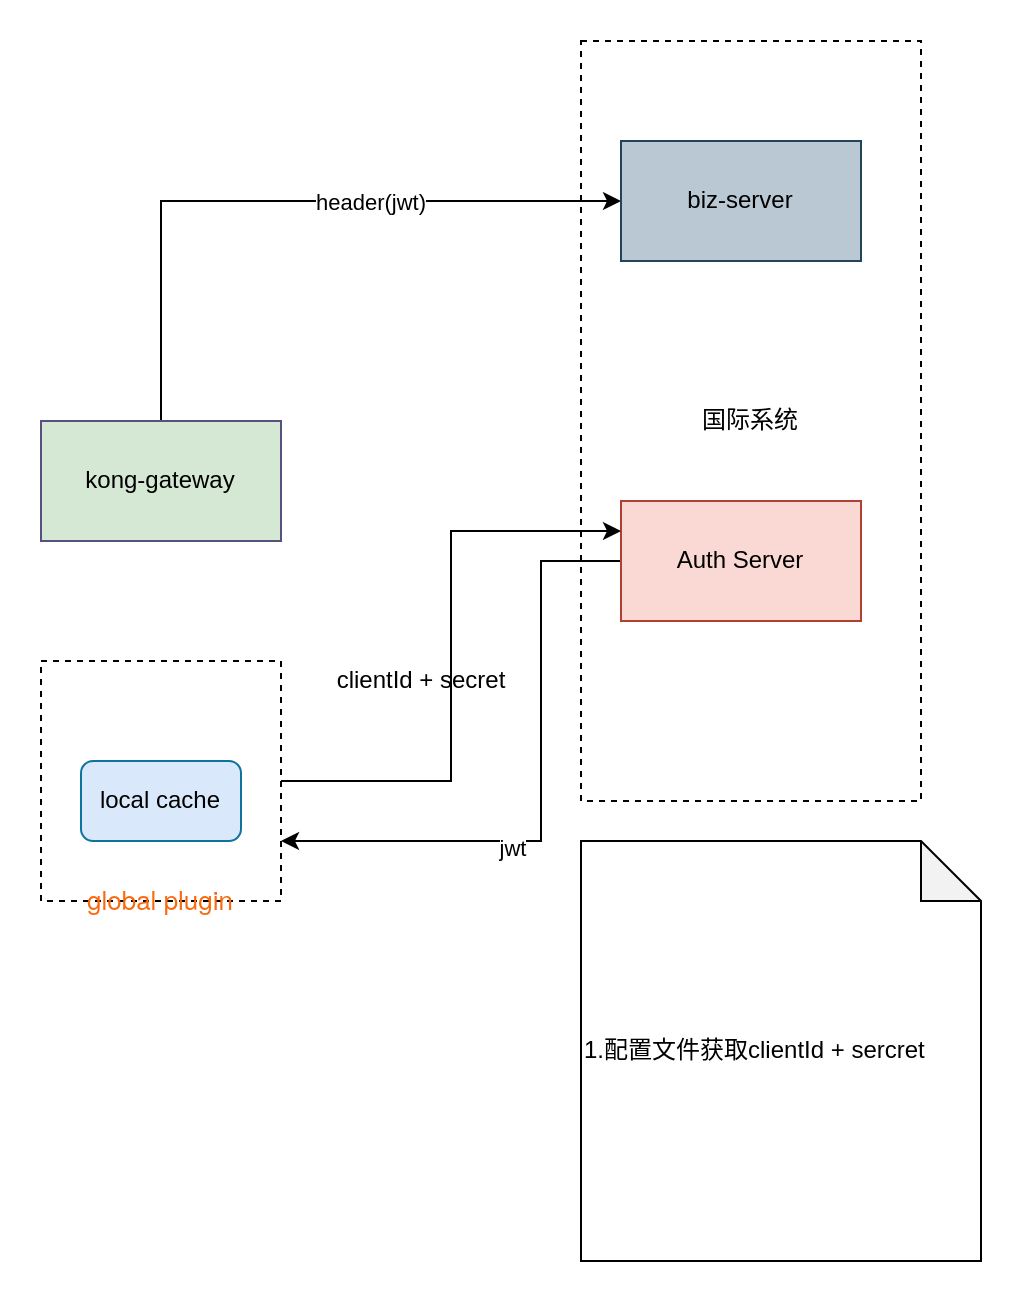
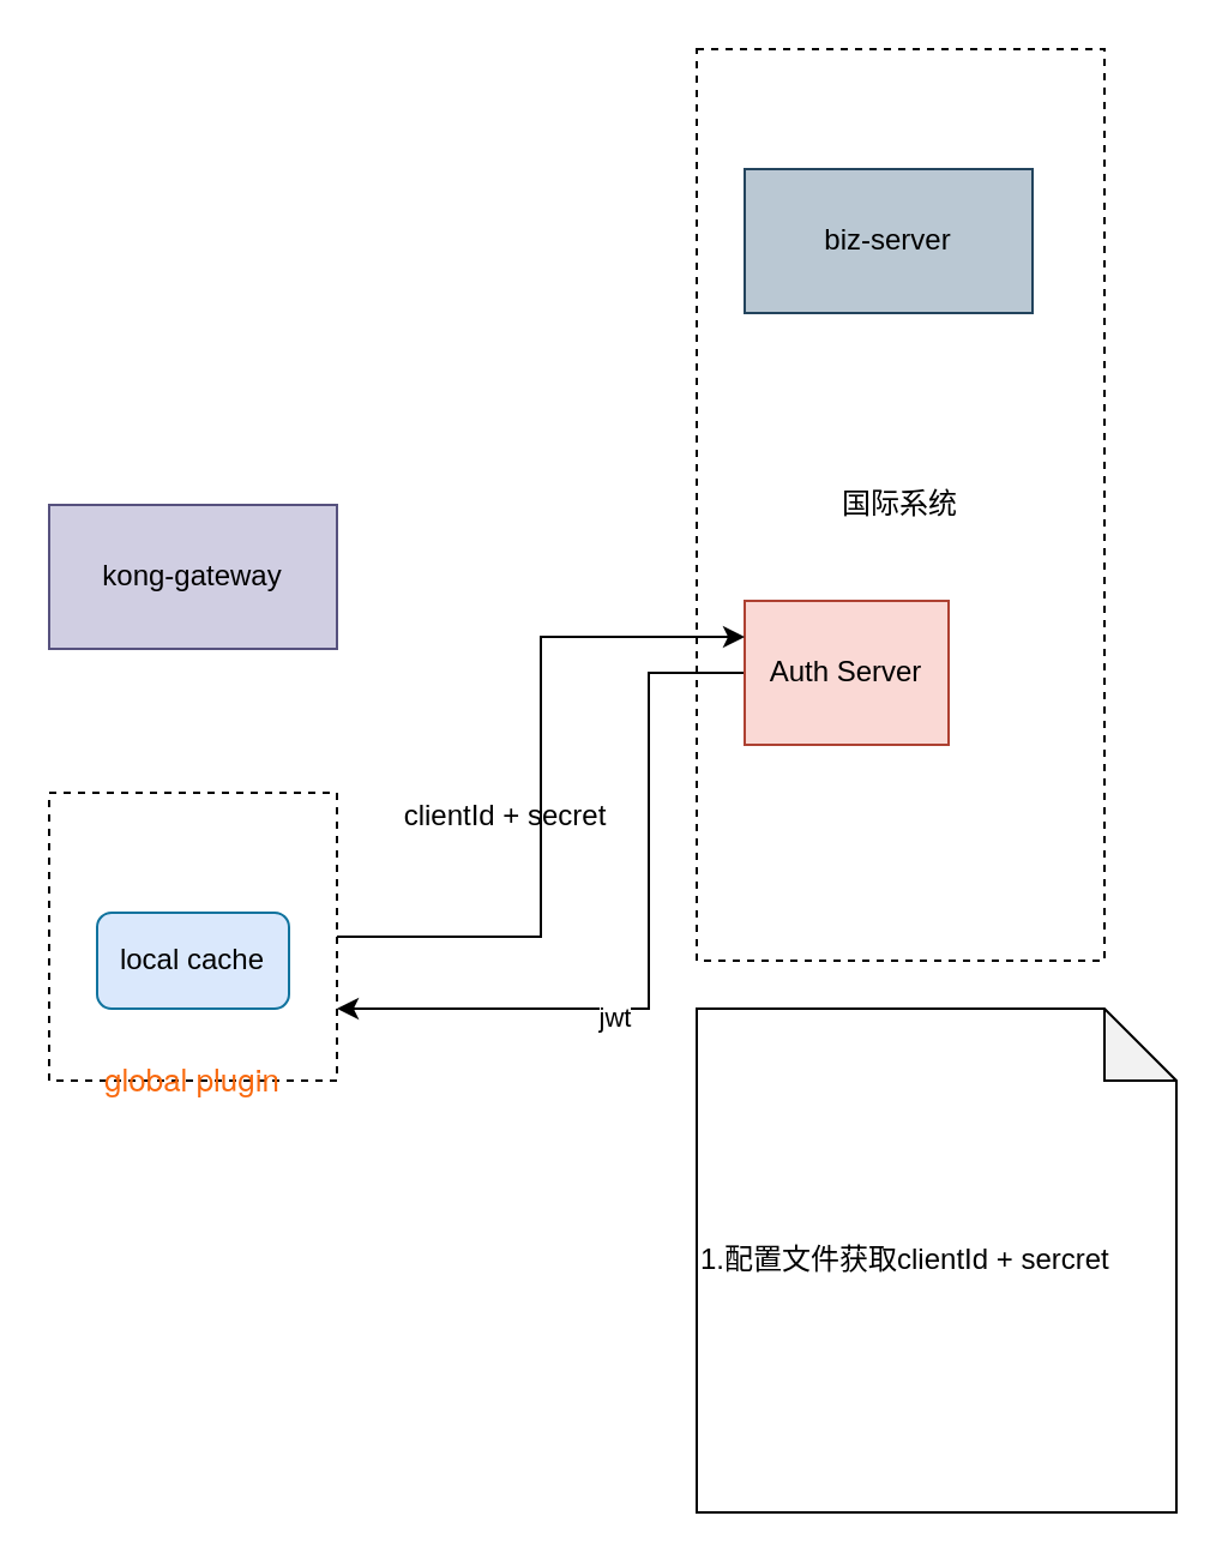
  <mxCell id="0" />
  <mxCell id="1" parent="0" />
  <mxCell id="2" value="" style="rounded=0;whiteSpace=wrap;html=1;fillColor=none;dashed=1;" vertex="1" parent="1"><mxGeometry x="20" y="330" width="120" height="120" as="geometry" /></mxCell>
  <mxCell id="3" style="edgeStyle=orthogonalEdgeStyle;rounded=0;orthogonalLoop=1;jettySize=auto;html=1;exitX=0;exitY=0.5;exitDx=0;exitDy=0;entryX=1;entryY=0.75;entryDx=0;entryDy=0;" edge="1" parent="1" source="5" target="2"><mxGeometry relative="1" as="geometry"><Array as="points"><mxPoint x="270" y="280" /><mxPoint x="270" y="420" /></Array></mxGeometry></mxCell>
  <mxCell id="4" value="jwt" style="edgeLabel;html=1;align=center;verticalAlign=middle;resizable=0;points=[];" vertex="1" connectable="0" parent="3"><mxGeometry x="0.259" y="3" relative="1" as="geometry"><mxPoint as="offset" /></mxGeometry></mxCell>
- <mxCell id="5" value="Auth Server" style="rounded=0;whiteSpace=wrap;html=1;fillColor=#fad9d5;strokeColor=#ae4132;" vertex="1" parent="1"><mxGeometry x="310" y="250" width="120" height="60" as="geometry" /></mxCell>
- <mxCell id="6" style="edgeStyle=orthogonalEdgeStyle;rounded=0;orthogonalLoop=1;jettySize=auto;html=1;exitX=0.5;exitY=0;exitDx=0;exitDy=0;entryX=0;entryY=0.5;entryDx=0;entryDy=0;" edge="1" parent="1" source="8" target="11"><mxGeometry relative="1" as="geometry" /></mxCell>
- <mxCell id="7" value="header(jwt)" style="edgeLabel;html=1;align=center;verticalAlign=middle;resizable=0;points=[];" vertex="1" connectable="0" parent="6"><mxGeometry x="0.257" relative="1" as="geometry"><mxPoint as="offset" /></mxGeometry></mxCell>
- <mxCell id="8" value="kong-gateway" style="rounded=0;whiteSpace=wrap;html=1;fillColor=#d5e8d4;strokeColor=#56517e;" vertex="1" parent="1"><mxGeometry x="20" y="210" width="120" height="60" as="geometry" /></mxCell>
+ <mxCell id="5" value="Auth Server" style="rounded=0;whiteSpace=wrap;html=1;fillColor=#fad9d5;strokeColor=#ae4132;" vertex="1" parent="1"><mxGeometry x="310" y="250" width="85" height="60" as="geometry" /></mxCell>
+ <mxCell id="8" value="kong-gateway" style="rounded=0;whiteSpace=wrap;html=1;fillColor=#d0cee2;strokeColor=#56517e;" vertex="1" parent="1"><mxGeometry x="20" y="210" width="120" height="60" as="geometry" /></mxCell>
  <mxCell id="9" value="clientId + secret" style="text;html=1;align=center;verticalAlign=middle;resizable=0;points=[];autosize=1;" vertex="1" parent="1"><mxGeometry x="160" y="330" width="100" height="20" as="geometry" /></mxCell>
  <mxCell id="10" value="local cache" style="rounded=1;whiteSpace=wrap;html=1;fillColor=#dae8fc;strokeColor=#10739e;" vertex="1" parent="1"><mxGeometry x="40" y="380" width="80" height="40" as="geometry" /></mxCell>
  <mxCell id="11" value="biz-server" style="rounded=0;whiteSpace=wrap;html=1;fillColor=#bac8d3;strokeColor=#23445d;" vertex="1" parent="1"><mxGeometry x="310" y="70" width="120" height="60" as="geometry" /></mxCell>
  <mxCell id="12" value="1.配置文件获取clientId + sercret" style="shape=note;whiteSpace=wrap;html=1;backgroundOutline=1;darkOpacity=0.05;align=left;" vertex="1" parent="1"><mxGeometry x="290" y="420" width="200" height="210" as="geometry" /></mxCell>
  <mxCell id="13" style="edgeStyle=orthogonalEdgeStyle;rounded=0;orthogonalLoop=1;jettySize=auto;html=1;entryX=0;entryY=0.25;entryDx=0;entryDy=0;" edge="1" parent="1" source="2" target="5"><mxGeometry relative="1" as="geometry" /></mxCell>
  <mxCell id="14" value="&lt;span class=&quot;dictBing-SentenceItem_HL&quot; style=&quot;color: rgb(249 , 105 , 14) ; font-family: &amp;#34;helvetica neue&amp;#34; , &amp;#34;helvetica&amp;#34; , &amp;#34;arial&amp;#34; , &amp;#34;hiragino sans gb&amp;#34; , &amp;#34;hiragino sans gb w3&amp;#34; , &amp;#34;microsoft yahei ui&amp;#34; , &amp;#34;microsoft yahei&amp;#34; , sans-serif ; font-size: 13px ; text-align: left&quot;&gt;global&lt;/span&gt;&lt;span class=&quot;client_sen_word&quot; style=&quot;color: rgb(51 , 51 , 51) ; font-family: &amp;#34;helvetica neue&amp;#34; , &amp;#34;helvetica&amp;#34; , &amp;#34;arial&amp;#34; , &amp;#34;hiragino sans gb&amp;#34; , &amp;#34;hiragino sans gb w3&amp;#34; , &amp;#34;microsoft yahei ui&amp;#34; , &amp;#34;microsoft yahei&amp;#34; , sans-serif ; font-size: 13px ; text-align: left&quot;&gt;&amp;nbsp;&lt;/span&gt;&lt;span class=&quot;dictBing-SentenceItem_HL&quot; style=&quot;color: rgb(249 , 105 , 14) ; font-family: &amp;#34;helvetica neue&amp;#34; , &amp;#34;helvetica&amp;#34; , &amp;#34;arial&amp;#34; , &amp;#34;hiragino sans gb&amp;#34; , &amp;#34;hiragino sans gb w3&amp;#34; , &amp;#34;microsoft yahei ui&amp;#34; , &amp;#34;microsoft yahei&amp;#34; , sans-serif ; font-size: 13px ; text-align: left&quot;&gt;plugin&lt;/span&gt;" style="text;html=1;strokeColor=none;fillColor=none;align=center;verticalAlign=middle;whiteSpace=wrap;rounded=0;dashed=1;" vertex="1" parent="1"><mxGeometry x="60" y="440" width="40" height="20" as="geometry" /></mxCell>
  <mxCell id="15" value="国际系统" style="rounded=0;whiteSpace=wrap;html=1;dashed=1;fillColor=none;" vertex="1" parent="1"><mxGeometry x="290" y="20" width="170" height="380" as="geometry" /></mxCell>
